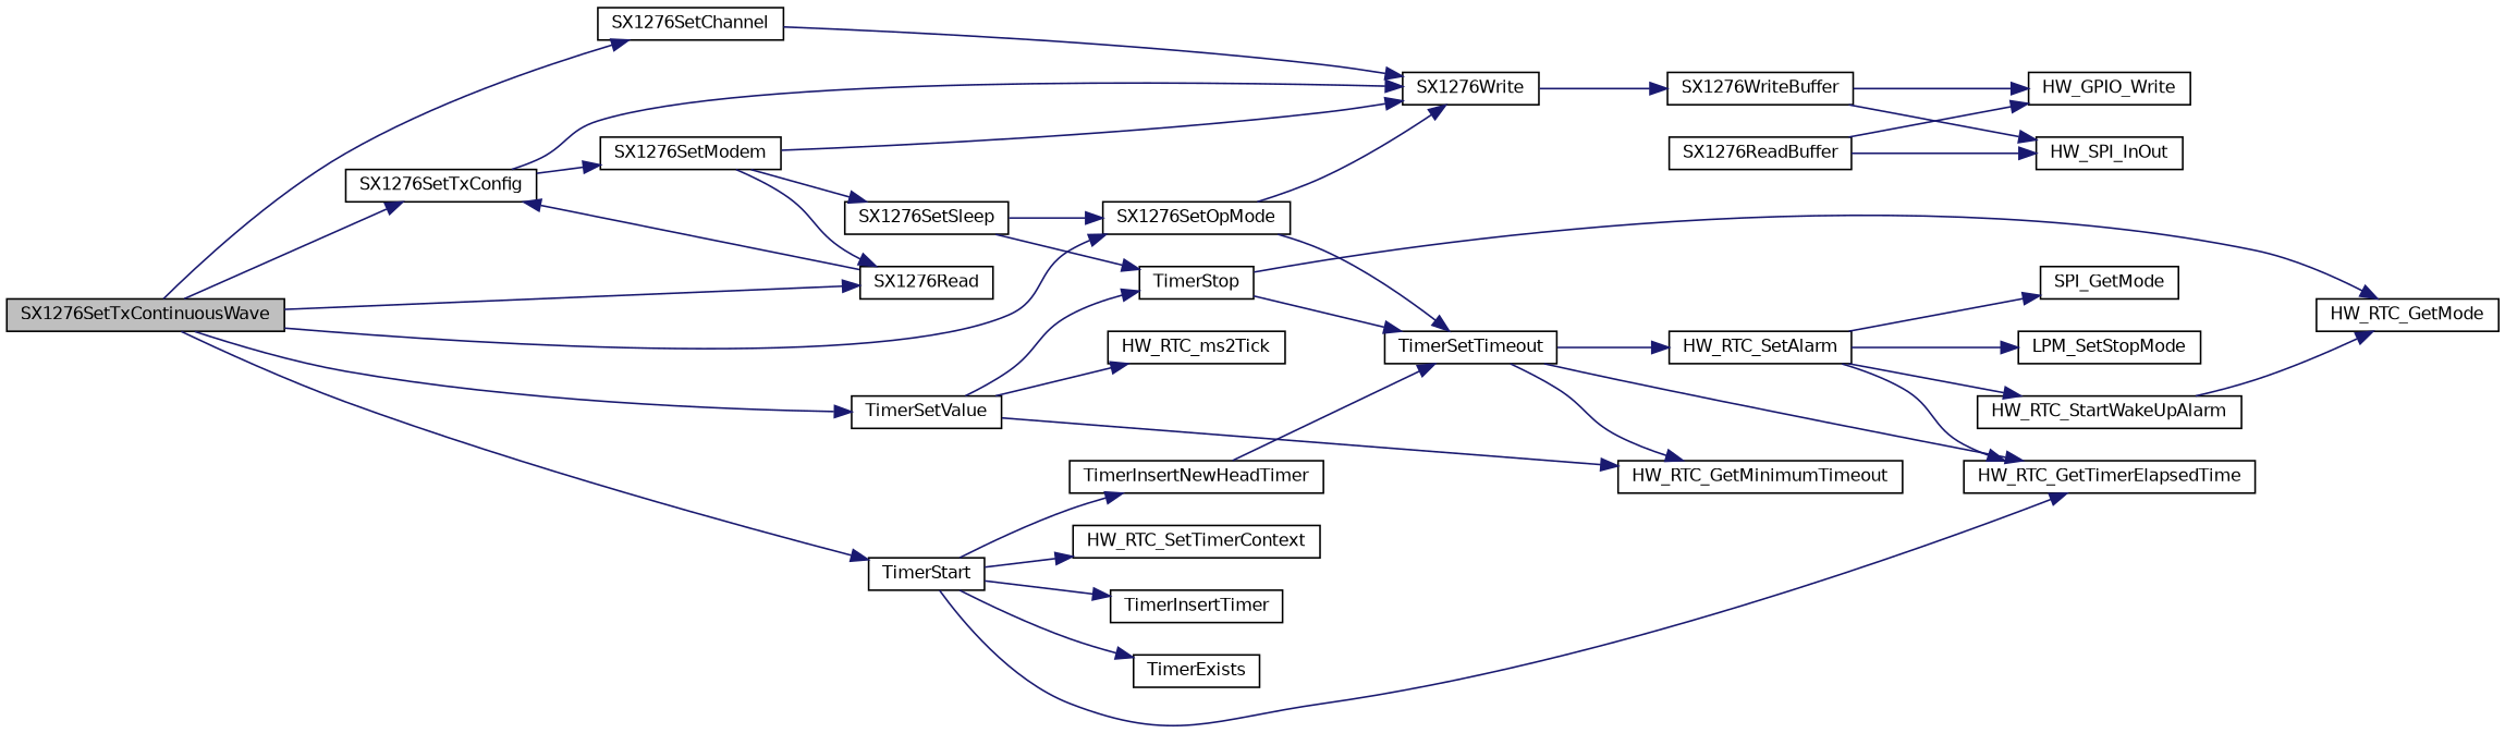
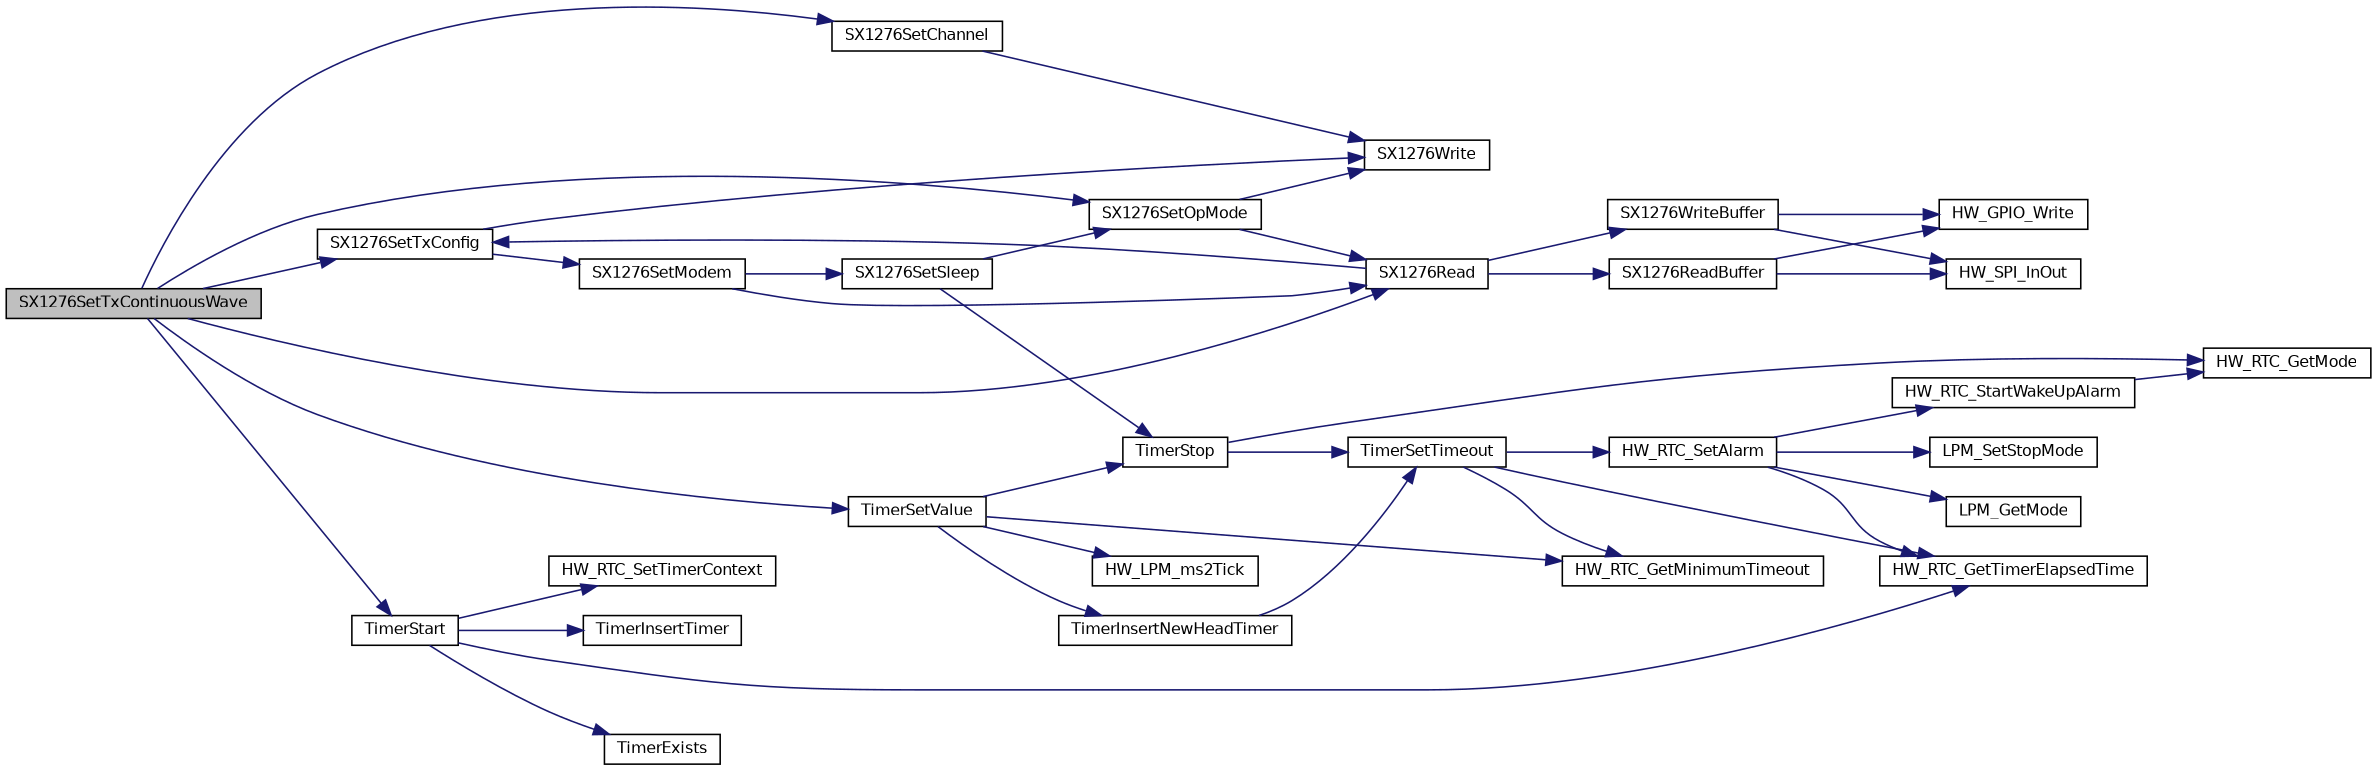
  digraph {
    rankdir=LR
    node [color=black fillcolor=white fontname=Helvetica fontsize=10 shape=record style=filled]
    edge [color=midnightblue fontname=Helvetica fontsize=10 labelfontname=Helvetica labelfontsize=10 style=solid]
    n1 [fillcolor=grey75 fontcolor=black height=0.2 label=SX1276SetTxContinuousWave width=0.4]
    n2 [height=0.2 label=SX1276SetChannel width=0.4]
    n3 [height=0.2 label=SX1276SetTxConfig width=0.4]
    n4 [height=0.2 label=SX1276Read width=0.4]
    n5 [height=0.2 label=SX1276SetOpMode width=0.4]
    n6 [height=0.2 label=TimerSetValue width=0.4]
    n7 [height=0.2 label=TimerStart width=0.4]
    n8 [height=0.2 label=SX1276Write width=0.4]
    n9 [height=0.2 label=SX1276WriteBuffer width=0.4]
    n10 [height=0.2 label=SX1276SetModem width=0.4]
    n11 [height=0.2 label=SX1276ReadBuffer width=0.4]
    n12 [height=0.2 label=TimerStop width=0.4]
    n13 [height=0.2 label=HW_RTC_GetMinimumTimeout width=0.4]
-   n14 [height=0.2 label=HW_RTC_ms2Tick width=0.4]
+   n14 [height=0.2 label=HW_LPM_ms2Tick width=0.4]
    n15 [height=0.2 label=HW_RTC_GetTimerElapsedTime width=0.4]
    n16 [height=0.2 label=TimerExists width=0.4]
    n17 [height=0.2 label=HW_RTC_SetTimerContext width=0.4]
    n18 [height=0.2 label=TimerInsertNewHeadTimer width=0.4]
    n19 [height=0.2 label=TimerInsertTimer width=0.4]
    n20 [height=0.2 label=HW_GPIO_Write width=0.4]
    n21 [height=0.2 label=HW_SPI_InOut width=0.4]
    n22 [height=0.2 label=SX1276SetSleep width=0.4]
    n23 [height=0.2 label=TimerSetTimeout width=0.4]
    n24 [height=0.2 label=HW_RTC_GetMode width=0.4]
    n25 [height=0.2 label=HW_RTC_SetAlarm width=0.4]
    n26 [height=0.2 label=LPM_SetStopMode width=0.4]
-   n27 [height=0.2 label=SPI_GetMode width=0.4]
+   n27 [height=0.2 label=LPM_GetMode width=0.4]
    n28 [height=0.2 label=HW_RTC_StartWakeUpAlarm width=0.4]
    n1 -> n2
    n1 -> n3
    n1 -> n4
    n1 -> n5
    n1 -> n6
    n1 -> n7
    n2 -> n8
    n3 -> n8
    n3 -> n10
    n4 -> n3
-   n5 -> n23
+   n4 -> n11
+   n5 -> n4
    n5 -> n8
    n6 -> n12
    n6 -> n13
    n6 -> n14
    n7 -> n15
    n7 -> n16
    n7 -> n17
-   n7 -> n18
+   n6 -> n18
    n7 -> n19
-   n8 -> n9
+   n4 -> n9
    n9 -> n20
    n9 -> n21
    n10 -> n4
-   n10 -> n8
    n10 -> n22
    n11 -> n20
    n11 -> n21
    n12 -> n23
    n12 -> n24
    n18 -> n23
    n22 -> n5
    n22 -> n12
    n23 -> n13
    n23 -> n15
    n23 -> n25
    n25 -> n15
    n25 -> n26
    n25 -> n27
    n25 -> n28
    n28 -> n24
  }
